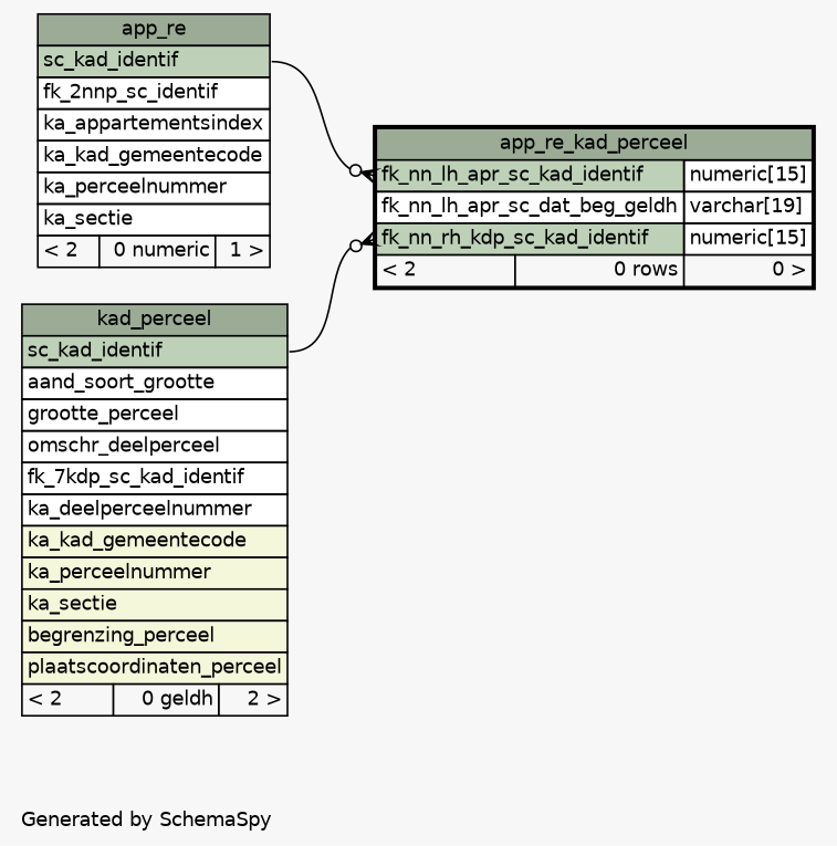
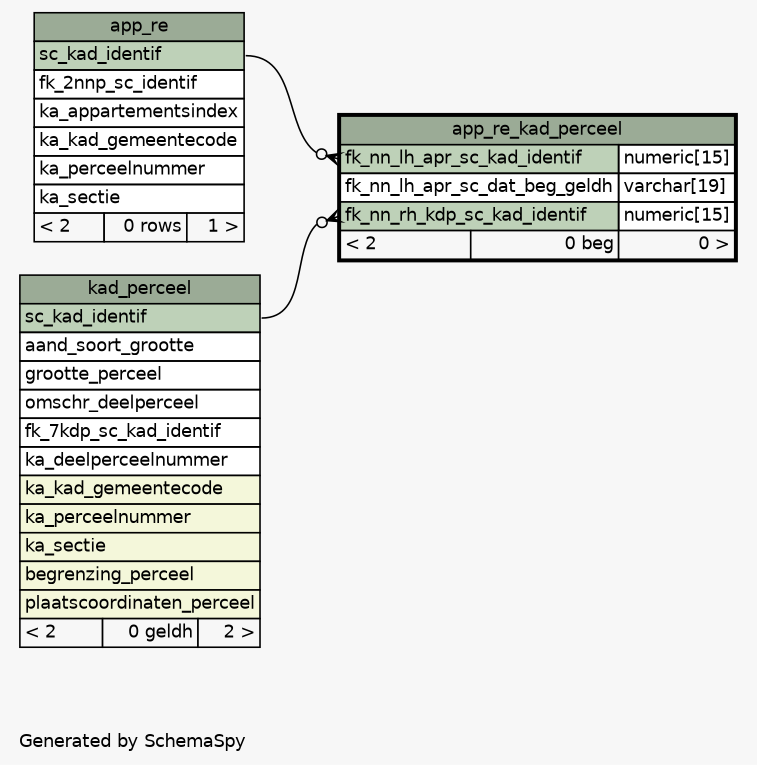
  digraph {
    bgcolor="#f7f7f7"
    fontname=Helvetica
    fontsize=11
    label="\nGenerated by SchemaSpy"
    labeljust=l
    nodesep=0.18
    rankdir=RL
    ranksep=0.46
    node [fontname=Helvetica fontsize=11 shape=plaintext]
    edge [arrowhead=none arrowsize=0.8 arrowtail=crowodot dir=back headport="sc_kad_identif:e"]
-   n1 [label=<     <TABLE BORDER="2" CELLBORDER="1" CELLSPACING="0" BGCOLOR="#ffffff">       <TR><TD COLSPAN="3" BGCOLOR="#9bab96" ALIGN="CENTER">app_re_kad_perceel</TD></TR>       <TR><TD PORT="fk_nn_lh_apr_sc_kad_identif" COLSPAN="2" BGCOLOR="#bed1b8" ALIGN="LEFT">fk_nn_lh_apr_sc_kad_identif</TD><TD PORT="fk_nn_lh_apr_sc_kad_identif.type" ALIGN="LEFT">numeric[15]</TD></TR>       <TR><TD PORT="fk_nn_lh_apr_sc_dat_beg_geldh" COLSPAN="2" ALIGN="LEFT">fk_nn_lh_apr_sc_dat_beg_geldh</TD><TD PORT="fk_nn_lh_apr_sc_dat_beg_geldh.type" ALIGN="LEFT">varchar[19]</TD></TR>       <TR><TD PORT="fk_nn_rh_kdp_sc_kad_identif" COLSPAN="2" BGCOLOR="#bed1b8" ALIGN="LEFT">fk_nn_rh_kdp_sc_kad_identif</TD><TD PORT="fk_nn_rh_kdp_sc_kad_identif.type" ALIGN="LEFT">numeric[15]</TD></TR>       <TR><TD ALIGN="LEFT" BGCOLOR="#f7f7f7">&lt; 2</TD><TD ALIGN="RIGHT" BGCOLOR="#f7f7f7">0 rows</TD><TD ALIGN="RIGHT" BGCOLOR="#f7f7f7">0 &gt;</TD></TR>     </TABLE>>]
-   n2 [label=<     <TABLE BORDER="0" CELLBORDER="1" CELLSPACING="0" BGCOLOR="#ffffff">       <TR><TD COLSPAN="3" BGCOLOR="#9bab96" ALIGN="CENTER">app_re</TD></TR>       <TR><TD PORT="sc_kad_identif" COLSPAN="3" BGCOLOR="#bed1b8" ALIGN="LEFT">sc_kad_identif</TD></TR>       <TR><TD PORT="fk_2nnp_sc_identif" COLSPAN="3" ALIGN="LEFT">fk_2nnp_sc_identif</TD></TR>       <TR><TD PORT="ka_appartementsindex" COLSPAN="3" ALIGN="LEFT">ka_appartementsindex</TD></TR>       <TR><TD PORT="ka_kad_gemeentecode" COLSPAN="3" ALIGN="LEFT">ka_kad_gemeentecode</TD></TR>       <TR><TD PORT="ka_perceelnummer" COLSPAN="3" ALIGN="LEFT">ka_perceelnummer</TD></TR>       <TR><TD PORT="ka_sectie" COLSPAN="3" ALIGN="LEFT">ka_sectie</TD></TR>       <TR><TD ALIGN="LEFT" BGCOLOR="#f7f7f7">&lt; 2</TD><TD ALIGN="RIGHT" BGCOLOR="#f7f7f7">0 numeric</TD><TD ALIGN="RIGHT" BGCOLOR="#f7f7f7">1 &gt;</TD></TR>     </TABLE>>]
+   n1 [label=<     <TABLE BORDER="2" CELLBORDER="1" CELLSPACING="0" BGCOLOR="#ffffff">       <TR><TD COLSPAN="3" BGCOLOR="#9bab96" ALIGN="CENTER">app_re_kad_perceel</TD></TR>       <TR><TD PORT="fk_nn_lh_apr_sc_kad_identif" COLSPAN="2" BGCOLOR="#bed1b8" ALIGN="LEFT">fk_nn_lh_apr_sc_kad_identif</TD><TD PORT="fk_nn_lh_apr_sc_kad_identif.type" ALIGN="LEFT">numeric[15]</TD></TR>       <TR><TD PORT="fk_nn_lh_apr_sc_dat_beg_geldh" COLSPAN="2" ALIGN="LEFT">fk_nn_lh_apr_sc_dat_beg_geldh</TD><TD PORT="fk_nn_lh_apr_sc_dat_beg_geldh.type" ALIGN="LEFT">varchar[19]</TD></TR>       <TR><TD PORT="fk_nn_rh_kdp_sc_kad_identif" COLSPAN="2" BGCOLOR="#bed1b8" ALIGN="LEFT">fk_nn_rh_kdp_sc_kad_identif</TD><TD PORT="fk_nn_rh_kdp_sc_kad_identif.type" ALIGN="LEFT">numeric[15]</TD></TR>       <TR><TD ALIGN="LEFT" BGCOLOR="#f7f7f7">&lt; 2</TD><TD ALIGN="RIGHT" BGCOLOR="#f7f7f7">0 beg</TD><TD ALIGN="RIGHT" BGCOLOR="#f7f7f7">0 &gt;</TD></TR>     </TABLE>>]
+   n2 [label=<     <TABLE BORDER="0" CELLBORDER="1" CELLSPACING="0" BGCOLOR="#ffffff">       <TR><TD COLSPAN="3" BGCOLOR="#9bab96" ALIGN="CENTER">app_re</TD></TR>       <TR><TD PORT="sc_kad_identif" COLSPAN="3" BGCOLOR="#bed1b8" ALIGN="LEFT">sc_kad_identif</TD></TR>       <TR><TD PORT="fk_2nnp_sc_identif" COLSPAN="3" ALIGN="LEFT">fk_2nnp_sc_identif</TD></TR>       <TR><TD PORT="ka_appartementsindex" COLSPAN="3" ALIGN="LEFT">ka_appartementsindex</TD></TR>       <TR><TD PORT="ka_kad_gemeentecode" COLSPAN="3" ALIGN="LEFT">ka_kad_gemeentecode</TD></TR>       <TR><TD PORT="ka_perceelnummer" COLSPAN="3" ALIGN="LEFT">ka_perceelnummer</TD></TR>       <TR><TD PORT="ka_sectie" COLSPAN="3" ALIGN="LEFT">ka_sectie</TD></TR>       <TR><TD ALIGN="LEFT" BGCOLOR="#f7f7f7">&lt; 2</TD><TD ALIGN="RIGHT" BGCOLOR="#f7f7f7">0 rows</TD><TD ALIGN="RIGHT" BGCOLOR="#f7f7f7">1 &gt;</TD></TR>     </TABLE>>]
    n3 [label=<     <TABLE BORDER="0" CELLBORDER="1" CELLSPACING="0" BGCOLOR="#ffffff">       <TR><TD COLSPAN="3" BGCOLOR="#9bab96" ALIGN="CENTER">kad_perceel</TD></TR>       <TR><TD PORT="sc_kad_identif" COLSPAN="3" BGCOLOR="#bed1b8" ALIGN="LEFT">sc_kad_identif</TD></TR>       <TR><TD PORT="aand_soort_grootte" COLSPAN="3" ALIGN="LEFT">aand_soort_grootte</TD></TR>       <TR><TD PORT="grootte_perceel" COLSPAN="3" ALIGN="LEFT">grootte_perceel</TD></TR>       <TR><TD PORT="omschr_deelperceel" COLSPAN="3" ALIGN="LEFT">omschr_deelperceel</TD></TR>       <TR><TD PORT="fk_7kdp_sc_kad_identif" COLSPAN="3" ALIGN="LEFT">fk_7kdp_sc_kad_identif</TD></TR>       <TR><TD PORT="ka_deelperceelnummer" COLSPAN="3" ALIGN="LEFT">ka_deelperceelnummer</TD></TR>       <TR><TD PORT="ka_kad_gemeentecode" COLSPAN="3" BGCOLOR="#f4f7da" ALIGN="LEFT">ka_kad_gemeentecode</TD></TR>       <TR><TD PORT="ka_perceelnummer" COLSPAN="3" BGCOLOR="#f4f7da" ALIGN="LEFT">ka_perceelnummer</TD></TR>       <TR><TD PORT="ka_sectie" COLSPAN="3" BGCOLOR="#f4f7da" ALIGN="LEFT">ka_sectie</TD></TR>       <TR><TD PORT="begrenzing_perceel" COLSPAN="3" BGCOLOR="#f4f7da" ALIGN="LEFT">begrenzing_perceel</TD></TR>       <TR><TD PORT="plaatscoordinaten_perceel" COLSPAN="3" BGCOLOR="#f4f7da" ALIGN="LEFT">plaatscoordinaten_perceel</TD></TR>       <TR><TD ALIGN="LEFT" BGCOLOR="#f7f7f7">&lt; 2</TD><TD ALIGN="RIGHT" BGCOLOR="#f7f7f7">0 geldh</TD><TD ALIGN="RIGHT" BGCOLOR="#f7f7f7">2 &gt;</TD></TR>     </TABLE>>]
    n1 -> n2 [tailport="fk_nn_lh_apr_sc_kad_identif:w"]
    n1 -> n3 [tailport="fk_nn_rh_kdp_sc_kad_identif:w"]
  }
